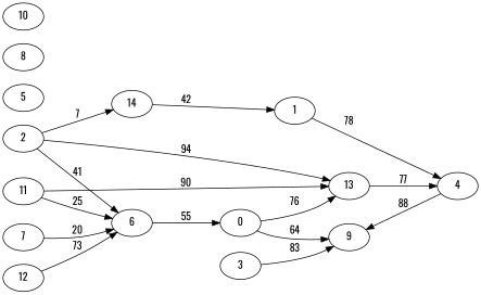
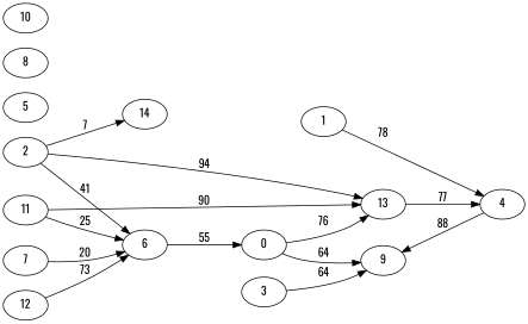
  digraph {
    fontname=Oswald
    rankdir=LR
    ranksep=equally
    node [fontname=Oswald]
    edge [fontname=Oswald]
    0
    13
    9
    4
    1
    2
    6
    14
    3
    5
    7
    8
    10
    11
    12
    subgraph sub_1 {
      rank=same
      0
    }
    subgraph sub_2 {
      rank=same
      13
      9
    }
    subgraph sub_3 {
      rank=same
      4
    }
    subgraph sub_4 {
      rank=same
    }
    subgraph sub_5 {
      rank=same
      1
    }
    subgraph sub_6 {
      rank=same
    }
    subgraph sub_7 {
      rank=same
      2
    }
    subgraph sub_8 {
      rank=same
      6
      14
    }
    subgraph sub_9 {
      rank=same
    }
    subgraph sub_10 {
      rank=same
      3
    }
    subgraph sub_11 {
      rank=same
    }
    subgraph sub_12 {
      rank=same
      5
    }
    subgraph sub_13 {
      rank=same
      7
    }
    subgraph sub_14 {
      rank=same
    }
    subgraph sub_15 {
      rank=same
      8
    }
    subgraph sub_16 {
      rank=same
      10
    }
    subgraph sub_17 {
      rank=same
      11
    }
    subgraph sub_18 {
      rank=same
    }
    subgraph sub_19 {
      rank=same
      12
    }
    subgraph sub_20 {
      rank=same
    }
    0 -> 13 [label=76]
    0 -> 9 [label=64]
    13 -> 4 [label=77]
    4 -> 9 [label=88]
    1 -> 4 [label=78]
    2 -> 13 [label=94]
    2 -> 6 [label=41]
    2 -> 14 [label=7]
    6 -> 0 [label=55]
-   14 -> 1 [label=42]
-   3 -> 9 [label=83]
+   3 -> 9 [label=64]
    7 -> 6 [label=20]
    11 -> 13 [label=90]
    11 -> 6 [label=25]
    12 -> 6 [label=73]
  }
